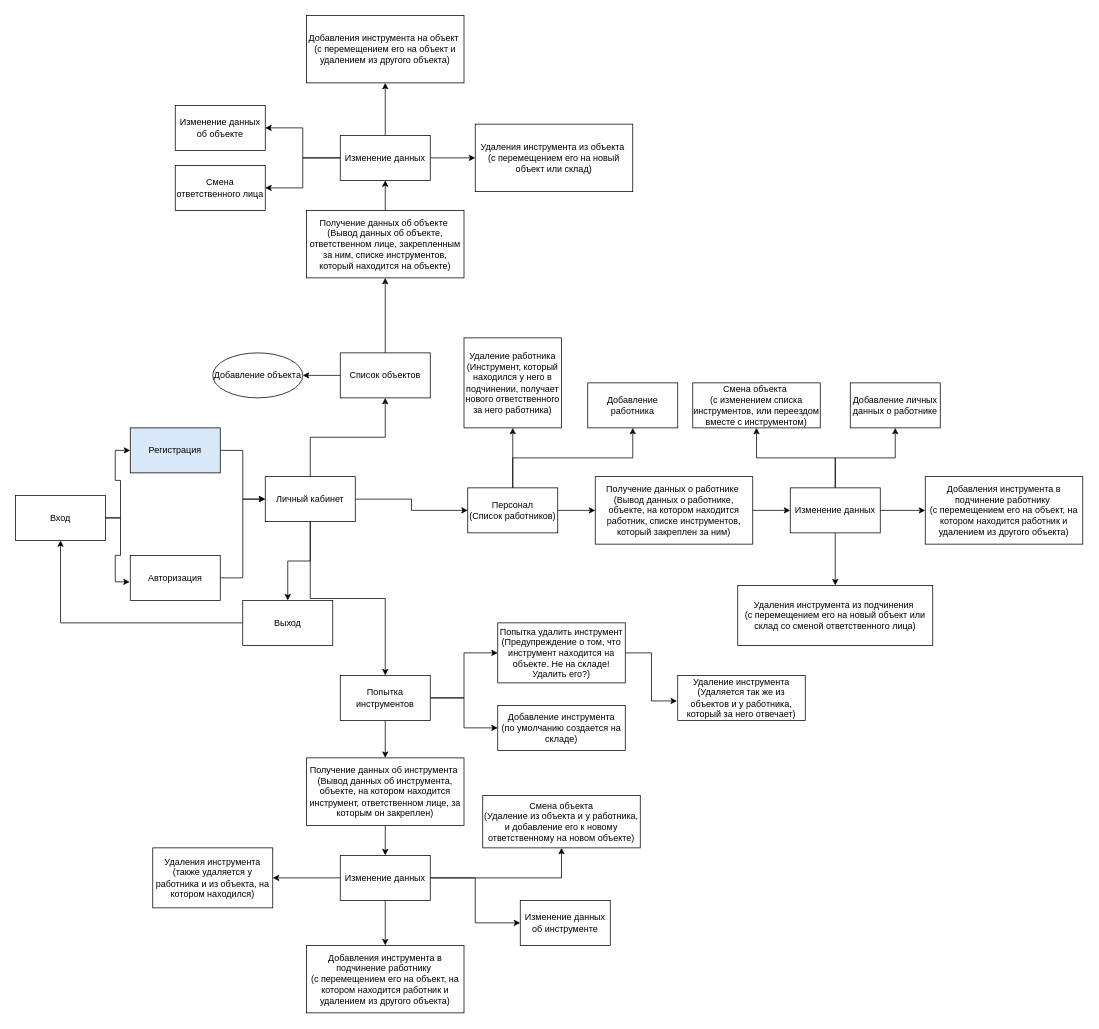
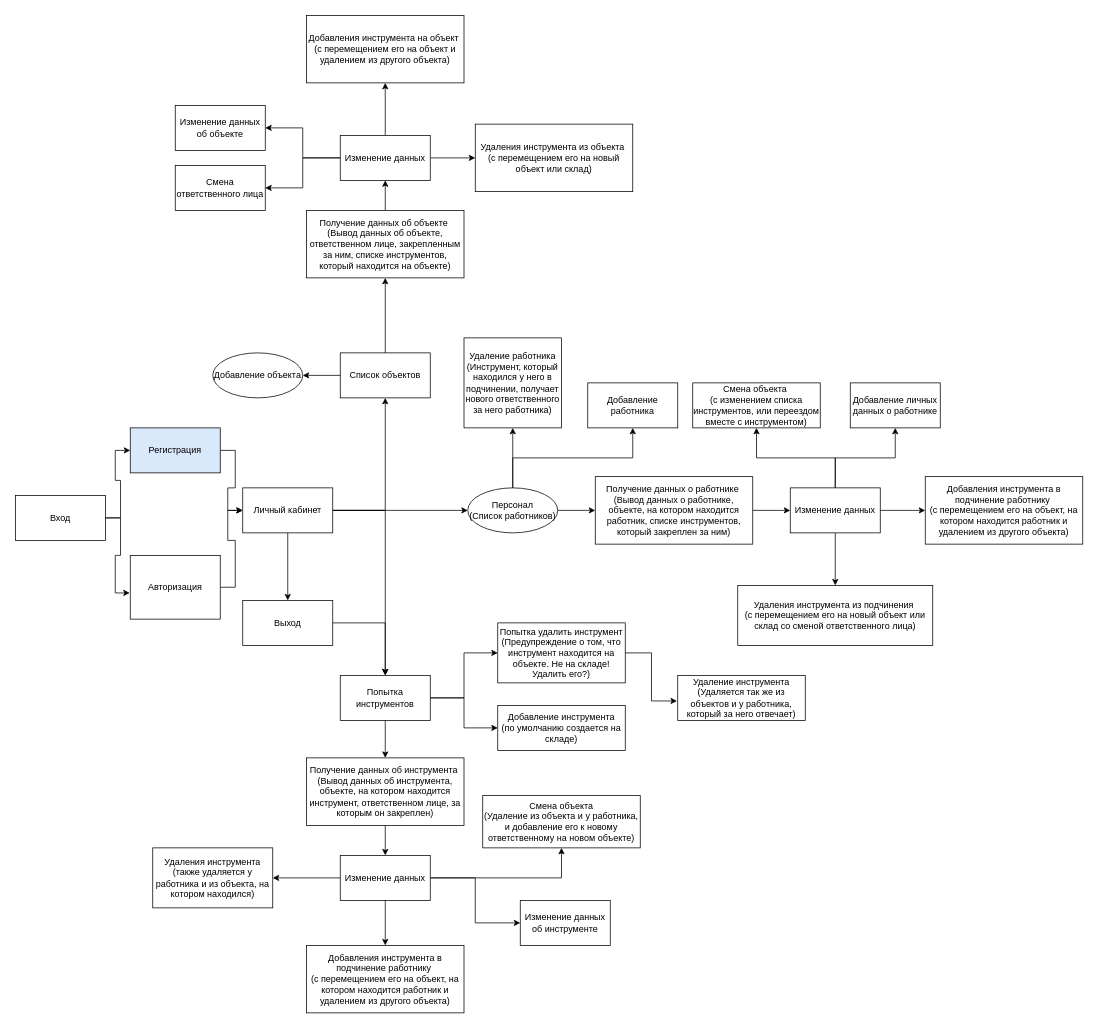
  <mxCell id="0" />
  <mxCell id="1" parent="0" />
  <mxCell id="2" style="edgeStyle=orthogonalEdgeStyle;rounded=0;orthogonalLoop=1;jettySize=auto;html=1;entryX=0;entryY=0.5;entryDx=0;entryDy=0;" parent="1" source="3" target="5" edge="1"><mxGeometry relative="1" as="geometry" /></mxCell>
  <mxCell id="3" value="Вход" style="rounded=0;whiteSpace=wrap;html=1;" parent="1" vertex="1"><mxGeometry x="20" y="660" width="120" height="60" as="geometry" /></mxCell>
  <mxCell id="4" style="edgeStyle=orthogonalEdgeStyle;rounded=0;orthogonalLoop=1;jettySize=auto;html=1;entryX=0;entryY=0.5;entryDx=0;entryDy=0;" parent="1" source="5" target="12" edge="1"><mxGeometry relative="1" as="geometry" /></mxCell>
  <mxCell id="5" value="Регистрация" style="rounded=0;whiteSpace=wrap;html=1;fillColor=#dae8fc;" parent="1" vertex="1"><mxGeometry x="173" y="570" width="120" height="60" as="geometry" /></mxCell>
  <mxCell id="6" style="edgeStyle=orthogonalEdgeStyle;rounded=0;orthogonalLoop=1;jettySize=auto;html=1;entryX=0;entryY=0.5;entryDx=0;entryDy=0;" parent="1" source="7" target="12" edge="1"><mxGeometry relative="1" as="geometry" /></mxCell>
- <mxCell id="7" value="Авторизация" style="rounded=0;whiteSpace=wrap;html=1;" parent="1" vertex="1"><mxGeometry x="173" y="740" width="120" height="60" as="geometry" /></mxCell>
+ <mxCell id="7" value="Авторизация" style="rounded=0;whiteSpace=wrap;html=1;" parent="1" vertex="1"><mxGeometry x="173" y="740" width="120" height="85" as="geometry" /></mxCell>
  <mxCell id="8" style="edgeStyle=orthogonalEdgeStyle;rounded=0;orthogonalLoop=1;jettySize=auto;html=1;entryX=-0.006;entryY=0.589;entryDx=0;entryDy=0;entryPerimeter=0;" parent="1" source="3" target="7" edge="1"><mxGeometry relative="1" as="geometry" /></mxCell>
  <mxCell id="9" style="edgeStyle=orthogonalEdgeStyle;rounded=0;orthogonalLoop=1;jettySize=auto;html=1;entryX=0.5;entryY=0;entryDx=0;entryDy=0;" parent="1" source="12" target="14" edge="1"><mxGeometry relative="1" as="geometry" /></mxCell>
  <mxCell id="10" style="edgeStyle=orthogonalEdgeStyle;rounded=0;orthogonalLoop=1;jettySize=auto;html=1;entryX=0;entryY=0.5;entryDx=0;entryDy=0;" parent="1" source="12" target="21" edge="1"><mxGeometry relative="1" as="geometry" /></mxCell>
  <mxCell id="11" style="edgeStyle=orthogonalEdgeStyle;rounded=0;orthogonalLoop=1;jettySize=auto;html=1;entryX=0.5;entryY=0;entryDx=0;entryDy=0;" parent="1" source="12" target="25" edge="1"><mxGeometry relative="1" as="geometry" /></mxCell>
- <mxCell id="12" value="Личный кабинет" style="rounded=0;whiteSpace=wrap;html=1;" parent="1" vertex="1"><mxGeometry x="353" y="635" width="120" height="60" as="geometry" /></mxCell>
- <mxCell id="13" style="edgeStyle=orthogonalEdgeStyle;rounded=0;orthogonalLoop=1;jettySize=auto;html=1;entryX=0.5;entryY=1;entryDx=0;entryDy=0;" parent="1" source="14" target="3" edge="1"><mxGeometry relative="1" as="geometry" /></mxCell>
+ <mxCell id="12" value="Личный кабинет" style="rounded=0;whiteSpace=wrap;html=1;" parent="1" vertex="1"><mxGeometry x="323" y="650" width="120" height="60" as="geometry" /></mxCell>
+ <mxCell id="13" style="edgeStyle=orthogonalEdgeStyle;rounded=0;orthogonalLoop=1;jettySize=auto;html=1;" parent="1" source="14" target="25" edge="1"><mxGeometry relative="1" as="geometry" /></mxCell>
  <mxCell id="14" value="Выход" style="rounded=0;whiteSpace=wrap;html=1;" parent="1" vertex="1"><mxGeometry x="323" y="800" width="120" height="60" as="geometry" /></mxCell>
  <mxCell id="15" style="edgeStyle=orthogonalEdgeStyle;rounded=0;orthogonalLoop=1;jettySize=auto;html=1;entryX=1;entryY=0.5;entryDx=0;entryDy=0;" parent="1" source="17" target="27" edge="1"><mxGeometry relative="1" as="geometry" /></mxCell>
  <mxCell id="16" style="edgeStyle=orthogonalEdgeStyle;rounded=0;orthogonalLoop=1;jettySize=auto;html=1;entryX=0.5;entryY=1;entryDx=0;entryDy=0;" parent="1" source="17" target="29" edge="1"><mxGeometry relative="1" as="geometry" /></mxCell>
  <mxCell id="17" value="Список объектов" style="rounded=0;whiteSpace=wrap;html=1;" parent="1" vertex="1"><mxGeometry x="453" y="470" width="120" height="60" as="geometry" /></mxCell>
  <mxCell id="18" style="edgeStyle=orthogonalEdgeStyle;rounded=0;orthogonalLoop=1;jettySize=auto;html=1;entryX=0;entryY=0.5;entryDx=0;entryDy=0;" parent="1" source="21" target="40" edge="1"><mxGeometry relative="1" as="geometry" /></mxCell>
  <mxCell id="19" style="edgeStyle=orthogonalEdgeStyle;rounded=0;orthogonalLoop=1;jettySize=auto;html=1;entryX=0.5;entryY=1;entryDx=0;entryDy=0;" parent="1" source="21" target="62" edge="1"><mxGeometry relative="1" as="geometry" /></mxCell>
  <mxCell id="20" style="edgeStyle=orthogonalEdgeStyle;rounded=0;orthogonalLoop=1;jettySize=auto;html=1;entryX=0.5;entryY=1;entryDx=0;entryDy=0;exitX=0.5;exitY=0;exitDx=0;exitDy=0;" parent="1" source="21" target="61" edge="1"><mxGeometry relative="1" as="geometry" /></mxCell>
- <mxCell id="21" value="Персонал&lt;br&gt;(Список работников)" style="rounded=0;whiteSpace=wrap;html=1;" parent="1" vertex="1"><mxGeometry x="623" y="650" width="120" height="60" as="geometry" /></mxCell>
+ <mxCell id="21" value="Персонал&lt;br&gt;(Список работников)" style="ellipse;whiteSpace=wrap;html=1;" parent="1" vertex="1"><mxGeometry x="623" y="650" width="120" height="60" as="geometry" /></mxCell>
  <mxCell id="22" style="edgeStyle=orthogonalEdgeStyle;rounded=0;orthogonalLoop=1;jettySize=auto;html=1;entryX=0.5;entryY=0;entryDx=0;entryDy=0;" parent="1" source="25" target="51" edge="1"><mxGeometry relative="1" as="geometry" /></mxCell>
  <mxCell id="23" style="edgeStyle=orthogonalEdgeStyle;rounded=0;orthogonalLoop=1;jettySize=auto;html=1;entryX=0;entryY=0.5;entryDx=0;entryDy=0;" parent="1" source="25" target="64" edge="1"><mxGeometry relative="1" as="geometry" /></mxCell>
  <mxCell id="24" style="edgeStyle=orthogonalEdgeStyle;rounded=0;orthogonalLoop=1;jettySize=auto;html=1;entryX=0;entryY=0.5;entryDx=0;entryDy=0;" parent="1" source="25" target="63" edge="1"><mxGeometry relative="1" as="geometry" /></mxCell>
  <mxCell id="25" value="Попытка инструментов" style="rounded=0;whiteSpace=wrap;html=1;" parent="1" vertex="1"><mxGeometry x="453" y="900" width="120" height="60" as="geometry" /></mxCell>
  <mxCell id="26" style="edgeStyle=orthogonalEdgeStyle;rounded=0;orthogonalLoop=1;jettySize=auto;html=1;entryX=0.5;entryY=1;entryDx=0;entryDy=0;" parent="1" source="12" target="17" edge="1"><mxGeometry relative="1" as="geometry" /></mxCell>
  <mxCell id="27" value="Добавление объекта" style="ellipse;whiteSpace=wrap;html=1;" parent="1" vertex="1"><mxGeometry x="283" y="470" width="120" height="60" as="geometry" /></mxCell>
  <mxCell id="28" style="edgeStyle=orthogonalEdgeStyle;rounded=0;orthogonalLoop=1;jettySize=auto;html=1;entryX=0.5;entryY=1;entryDx=0;entryDy=0;" parent="1" source="29" target="35" edge="1"><mxGeometry relative="1" as="geometry" /></mxCell>
  <mxCell id="29" value="Получение данных об объекте&amp;nbsp;&lt;div&gt;(Вывод данных об объекте, ответственном лице, закрепленным за ним, списке инструментов, который находится на объекте)&lt;/div&gt;" style="rounded=0;whiteSpace=wrap;html=1;" parent="1" vertex="1"><mxGeometry x="408" y="280" width="210" height="90" as="geometry" /></mxCell>
  <mxCell id="30" value="Добавления инструмента на объект&amp;nbsp;&lt;div&gt;(с перемещением его на объект и удалением из другого объекта)&lt;/div&gt;" style="rounded=0;whiteSpace=wrap;html=1;" parent="1" vertex="1"><mxGeometry x="408" y="20" width="210" height="90" as="geometry" /></mxCell>
  <mxCell id="31" style="edgeStyle=orthogonalEdgeStyle;rounded=0;orthogonalLoop=1;jettySize=auto;html=1;entryX=0.5;entryY=1;entryDx=0;entryDy=0;" parent="1" source="35" target="30" edge="1"><mxGeometry relative="1" as="geometry" /></mxCell>
  <mxCell id="32" style="edgeStyle=orthogonalEdgeStyle;rounded=0;orthogonalLoop=1;jettySize=auto;html=1;entryX=0;entryY=0.5;entryDx=0;entryDy=0;" parent="1" source="35" target="36" edge="1"><mxGeometry relative="1" as="geometry" /></mxCell>
  <mxCell id="33" style="edgeStyle=orthogonalEdgeStyle;rounded=0;orthogonalLoop=1;jettySize=auto;html=1;entryX=1;entryY=0.5;entryDx=0;entryDy=0;" parent="1" source="35" target="38" edge="1"><mxGeometry relative="1" as="geometry" /></mxCell>
  <mxCell id="34" style="edgeStyle=orthogonalEdgeStyle;rounded=0;orthogonalLoop=1;jettySize=auto;html=1;entryX=1;entryY=0.5;entryDx=0;entryDy=0;" parent="1" source="35" target="37" edge="1"><mxGeometry relative="1" as="geometry" /></mxCell>
  <mxCell id="35" value="Изменение данных" style="rounded=0;whiteSpace=wrap;html=1;" parent="1" vertex="1"><mxGeometry x="453" y="180" width="120" height="60" as="geometry" /></mxCell>
  <mxCell id="36" value="Удаления инструмента из объекта&amp;nbsp;&lt;div&gt;(с перемещением его на новый объект или склад)&lt;/div&gt;" style="rounded=0;whiteSpace=wrap;html=1;" parent="1" vertex="1"><mxGeometry x="633" y="165" width="210" height="90" as="geometry" /></mxCell>
  <mxCell id="37" value="Смена ответственного лица" style="rounded=0;whiteSpace=wrap;html=1;" parent="1" vertex="1"><mxGeometry x="233" y="220" width="120" height="60" as="geometry" /></mxCell>
  <mxCell id="38" value="Изменение данных об объекте" style="rounded=0;whiteSpace=wrap;html=1;" parent="1" vertex="1"><mxGeometry x="233" y="140" width="120" height="60" as="geometry" /></mxCell>
  <mxCell id="39" style="edgeStyle=orthogonalEdgeStyle;rounded=0;orthogonalLoop=1;jettySize=auto;html=1;entryX=0;entryY=0.5;entryDx=0;entryDy=0;exitX=1;exitY=0.5;exitDx=0;exitDy=0;" parent="1" source="40" target="46" edge="1"><mxGeometry relative="1" as="geometry" /></mxCell>
  <mxCell id="40" value="Получение данных о работнике&amp;nbsp;&lt;div&gt;(Вывод данных о работнике, объекте, на котором находится работник, списке инструментов, который закреплен за ним)&lt;/div&gt;" style="rounded=0;whiteSpace=wrap;html=1;" parent="1" vertex="1"><mxGeometry x="793" y="635" width="210" height="90" as="geometry" /></mxCell>
  <mxCell id="41" value="Добавления инструмента в подчинение работнику&amp;nbsp;&lt;div&gt;(с перемещением его на объект, на котором находится работник и удалением из другого объекта)&lt;/div&gt;" style="rounded=0;whiteSpace=wrap;html=1;" parent="1" vertex="1"><mxGeometry x="1233" y="635" width="210" height="90" as="geometry" /></mxCell>
  <mxCell id="42" style="edgeStyle=orthogonalEdgeStyle;rounded=0;orthogonalLoop=1;jettySize=auto;html=1;entryX=0;entryY=0.5;entryDx=0;entryDy=0;" parent="1" source="46" target="41" edge="1"><mxGeometry relative="1" as="geometry" /></mxCell>
  <mxCell id="43" style="edgeStyle=orthogonalEdgeStyle;rounded=0;orthogonalLoop=1;jettySize=auto;html=1;entryX=0.5;entryY=0;entryDx=0;entryDy=0;" parent="1" source="46" target="47" edge="1"><mxGeometry relative="1" as="geometry" /></mxCell>
  <mxCell id="44" style="edgeStyle=orthogonalEdgeStyle;rounded=0;orthogonalLoop=1;jettySize=auto;html=1;entryX=0.5;entryY=1;entryDx=0;entryDy=0;" parent="1" source="46" target="48" edge="1"><mxGeometry relative="1" as="geometry" /></mxCell>
  <mxCell id="45" style="edgeStyle=orthogonalEdgeStyle;rounded=0;orthogonalLoop=1;jettySize=auto;html=1;entryX=0.5;entryY=1;entryDx=0;entryDy=0;" parent="1" source="46" target="49" edge="1"><mxGeometry relative="1" as="geometry" /></mxCell>
  <mxCell id="46" value="Изменение данных" style="rounded=0;whiteSpace=wrap;html=1;" parent="1" vertex="1"><mxGeometry x="1053" y="650" width="120" height="60" as="geometry" /></mxCell>
  <mxCell id="47" value="Удаления инструмента из подчинения&amp;nbsp;&lt;div&gt;(с перемещением его на новый объект или склад со сменой ответственного лица)&lt;/div&gt;" style="rounded=0;whiteSpace=wrap;html=1;" parent="1" vertex="1"><mxGeometry x="983" y="780" width="260" height="80" as="geometry" /></mxCell>
  <mxCell id="48" value="Добавление личных данных о работнике" style="rounded=0;whiteSpace=wrap;html=1;" parent="1" vertex="1"><mxGeometry x="1133" y="510" width="120" height="60" as="geometry" /></mxCell>
  <mxCell id="49" value="Смена объекта&amp;nbsp;&lt;br&gt;(с изменением списка инструментов, или переездом вместе с инструментом)" style="rounded=0;whiteSpace=wrap;html=1;" parent="1" vertex="1"><mxGeometry x="923" y="510" width="170" height="60" as="geometry" /></mxCell>
  <mxCell id="50" style="edgeStyle=orthogonalEdgeStyle;rounded=0;orthogonalLoop=1;jettySize=auto;html=1;entryX=0.5;entryY=0;entryDx=0;entryDy=0;exitX=0.5;exitY=1;exitDx=0;exitDy=0;" parent="1" source="51" target="57" edge="1"><mxGeometry relative="1" as="geometry" /></mxCell>
  <mxCell id="51" value="Получение данных об инструмента&amp;nbsp;&lt;div&gt;(Вывод данных об инструмента, объекте, на котором находится инструмент, ответственном лице, за которым он закреплен)&lt;/div&gt;" style="rounded=0;whiteSpace=wrap;html=1;" parent="1" vertex="1"><mxGeometry x="408" y="1010" width="210" height="90" as="geometry" /></mxCell>
  <mxCell id="52" value="Добавления инструмента в подчинение работнику&amp;nbsp;&lt;div&gt;(с перемещением его на объект, на котором находится работник и удалением из другого объекта)&lt;/div&gt;" style="rounded=0;whiteSpace=wrap;html=1;" parent="1" vertex="1"><mxGeometry x="408" y="1260" width="210" height="90" as="geometry" /></mxCell>
  <mxCell id="53" style="edgeStyle=orthogonalEdgeStyle;rounded=0;orthogonalLoop=1;jettySize=auto;html=1;entryX=0.5;entryY=0;entryDx=0;entryDy=0;" parent="1" source="57" target="52" edge="1"><mxGeometry relative="1" as="geometry" /></mxCell>
  <mxCell id="54" style="edgeStyle=orthogonalEdgeStyle;rounded=0;orthogonalLoop=1;jettySize=auto;html=1;entryX=1;entryY=0.5;entryDx=0;entryDy=0;" parent="1" source="57" target="58" edge="1"><mxGeometry relative="1" as="geometry" /></mxCell>
  <mxCell id="55" style="edgeStyle=orthogonalEdgeStyle;rounded=0;orthogonalLoop=1;jettySize=auto;html=1;entryX=0;entryY=0.5;entryDx=0;entryDy=0;" parent="1" source="57" target="59" edge="1"><mxGeometry relative="1" as="geometry" /></mxCell>
  <mxCell id="56" style="edgeStyle=orthogonalEdgeStyle;rounded=0;orthogonalLoop=1;jettySize=auto;html=1;entryX=0.5;entryY=1;entryDx=0;entryDy=0;" parent="1" source="57" target="60" edge="1"><mxGeometry relative="1" as="geometry" /></mxCell>
  <mxCell id="57" value="Изменение данных" style="rounded=0;whiteSpace=wrap;html=1;" parent="1" vertex="1"><mxGeometry x="453" y="1140" width="120" height="60" as="geometry" /></mxCell>
  <mxCell id="58" value="Удаления инструмента&lt;div&gt;(также удаляется у работника и из объекта, на котором находился)&lt;/div&gt;" style="rounded=0;whiteSpace=wrap;html=1;" parent="1" vertex="1"><mxGeometry x="203" y="1130" width="160" height="80" as="geometry" /></mxCell>
  <mxCell id="59" value="Изменение данных об инструменте" style="rounded=0;whiteSpace=wrap;html=1;" parent="1" vertex="1"><mxGeometry x="693" y="1200" width="120" height="60" as="geometry" /></mxCell>
  <mxCell id="60" value="Смена объекта&lt;div&gt;&lt;span style=&quot;background-color: initial;&quot;&gt;(Удаление из объекта и у работника, и добавление его к новому ответственному на новом объекте)&lt;/span&gt;&lt;/div&gt;" style="rounded=0;whiteSpace=wrap;html=1;" parent="1" vertex="1"><mxGeometry x="643" y="1060" width="210" height="70" as="geometry" /></mxCell>
  <mxCell id="61" value="Добавление работника" style="rounded=0;whiteSpace=wrap;html=1;" parent="1" vertex="1"><mxGeometry x="783" y="510" width="120" height="60" as="geometry" /></mxCell>
  <mxCell id="62" value="Удаление работника&lt;div&gt;(Инструмент, который находился у него в подчинении, получает нового ответственного за него работника)&lt;/div&gt;" style="rounded=0;whiteSpace=wrap;html=1;" parent="1" vertex="1"><mxGeometry x="618" y="450" width="130" height="120" as="geometry" /></mxCell>
  <mxCell id="63" value="Добавление инструмента&lt;br&gt;(по умолчанию создается на складе)" style="rounded=0;whiteSpace=wrap;html=1;" parent="1" vertex="1"><mxGeometry x="663" y="940" width="170" height="60" as="geometry" /></mxCell>
  <mxCell id="64" value="&lt;div&gt;Попытка удалить инструмент (Предупреждение о том, что инструмент находится на объекте. Не на складе!&lt;/div&gt;&lt;div&gt;Удалить его?)&lt;/div&gt;" style="rounded=0;whiteSpace=wrap;html=1;" parent="1" vertex="1"><mxGeometry x="663" y="830" width="170" height="80" as="geometry" /></mxCell>
  <mxCell id="65" value="Удаление инструмента&lt;div&gt;(Удаляется так же из объектов и у работника, который за него отвечает)&lt;/div&gt;" style="rounded=0;whiteSpace=wrap;html=1;" vertex="1" parent="1"><mxGeometry x="903" y="900" width="170" height="60" as="geometry" /></mxCell>
  <mxCell id="66" style="edgeStyle=orthogonalEdgeStyle;rounded=0;orthogonalLoop=1;jettySize=auto;html=1;entryX=-0.006;entryY=0.569;entryDx=0;entryDy=0;entryPerimeter=0;" edge="1" parent="1" source="64" target="65"><mxGeometry relative="1" as="geometry" /></mxCell>
